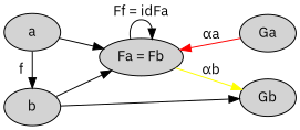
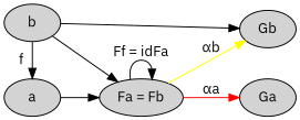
  digraph {
    fontname="IBM Plex Sans"
    rankdir=LR
    node [color=black fillcolor=lightgray fontname="IBM Plex Sans" style=filled]
    edge [fontname="IBM Plex Sans"]
    n1 [label=a]
    n2 [label=b]
    n3 [label=Ga]
    n4 [label=Gb]
    n5 [label="Fa = Fb"]
    subgraph sub_1 {
      rank=same
      n1
      n2
    }
    subgraph sub_2 {
      rank=same
      n3
      n4
    }
-   n1 -> n2 [label=f]
+   n2 -> n1 [label=f]
    n1 -> n5
    n2 -> n4
    n2 -> n5
-   n3 -> n5 [color=red label="αa"]
+   n5 -> n3 [color=red label="αa"]
    n5 -> n4 [color=yellow label="αb"]
    n5 -> n5 [label="Ff = idFa"]
  }
